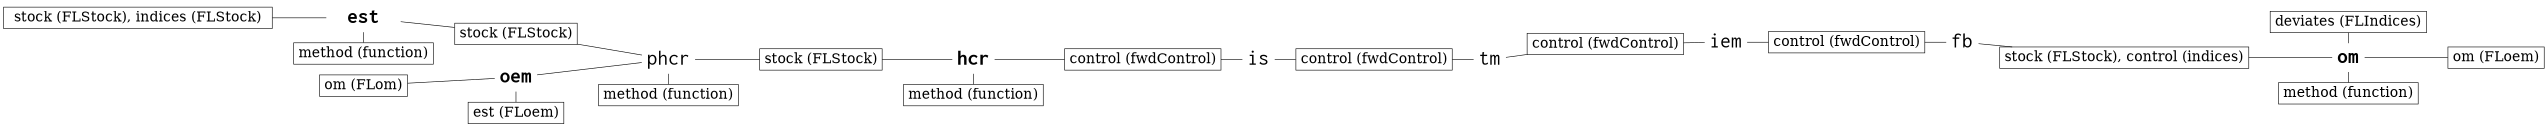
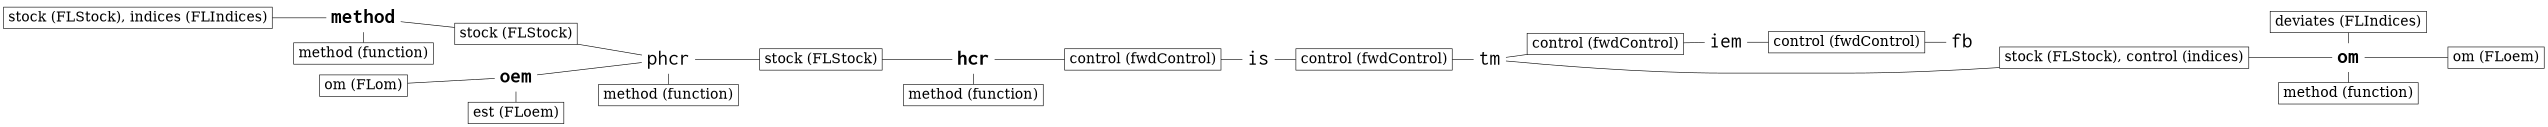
  graph {
    rankdir=LR
    node [fontsize=24 shape=box]
    edge [arrowhead=none]
    oem [fontcolor="#000000" fontname="Courier-Bold" fontsize=36 shape=plaintext]
    n2 [label="est (FLoem)"]
-   est [fontcolor="#000000" fontname="Courier-Bold" fontsize=36 shape=plaintext]
+   est [fontcolor="#000000" fontname="Courier-Bold" fontsize=36 shape=plaintext label=method]
    n4 [label="method (function)"]
    phcr [fontcolor="#000000" fontname=Courier fontsize=36 shape=plaintext]
    n6 [label="method (function)"]
    hcr [fontcolor="#000000" fontname="Courier-Bold" fontsize=36 shape=plaintext]
    n8 [label="method (function)"]
    om [fontcolor="#000000" fontname="Courier-Bold" fontsize=36 shape=plaintext]
    n10 [label="method (function)"]
    n11 [label="deviates (FLIndices)"]
    n12 [label="stock (FLStock)"]
    n13 [label="stock (FLStock)"]
    n14 [label="control (fwdControl)"]
    n15 [label="om (FLoem)"]
-   n16 [label="stock (FLStock), indices (FLStock)"]
+   n16 [label="stock (FLStock), indices (FLIndices)"]
    is [fontcolor="#000000" fontname=Courier fontsize=36 shape=plaintext]
    n18 [label="control (fwdControl)"]
    tm [fontcolor="#000000" fontname=Courier fontsize=36 shape=plaintext]
    n20 [label="control (fwdControl)"]
    iem [fontcolor="#000000" fontname=Courier fontsize=36 shape=plaintext]
    n22 [label="control (fwdControl)"]
    fb [fontcolor="#000000" fontname=Courier fontsize=36 shape=plaintext]
    n24 [label="stock (FLStock), control (indices)"]
    n25 [label="om (FLom)"]
    subgraph sub_1 {
      rank=same
      oem
      n2
    }
    subgraph sub_2 {
      rank=same
      est
      n4
    }
    subgraph sub_3 {
      rank=same
      phcr
      n6
    }
    subgraph sub_4 {
      rank=same
      hcr
      n8
    }
    subgraph sub_5 {
      rank=same
      om
      n10
      n11
    }
    oem -- n2
    oem -- phcr
    est -- n4
    est -- n12
    phcr -- n6
    phcr -- n13
    hcr -- n8
    hcr -- n14
    om -- n10
    om -- n15
    n11 -- om
    n12 -- phcr
    n13 -- hcr
    n14 -- is
    n16 -- est
    is -- n18
    n18 -- tm
    tm -- n20
    n20 -- iem
    iem -- n22
    n22 -- fb
-   fb -- n24
+   tm -- n24
    n24 -- om
    n25 -- oem
  }
